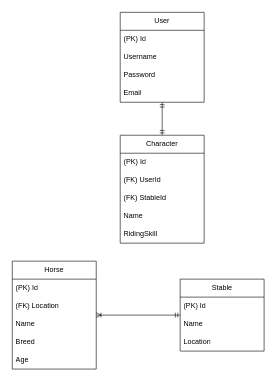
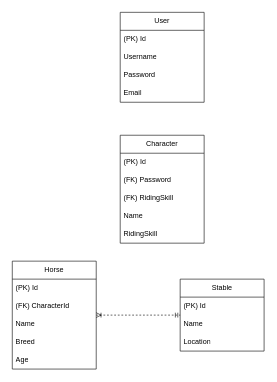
  <mxCell id="0" />
  <mxCell id="1" parent="0" />
- <mxCell id="2" style="edgeStyle=orthogonalEdgeStyle;rounded=0;orthogonalLoop=1;jettySize=auto;html=1;startArrow=ERmandOne;startFill=0;endArrow=ERmandOne;endFill=0;" edge="1" parent="1" source="3" target="19"><mxGeometry relative="1" as="geometry" /></mxCell>
  <mxCell id="3" value="User" style="swimlane;fontStyle=0;childLayout=stackLayout;horizontal=1;startSize=30;horizontalStack=0;resizeParent=1;resizeParentMax=0;resizeLast=0;collapsible=1;marginBottom=0;whiteSpace=wrap;html=1;" vertex="1" parent="1"><mxGeometry x="200" y="20" width="140" height="150" as="geometry" /></mxCell>
  <mxCell id="4" value="(PK) Id" style="text;strokeColor=none;fillColor=none;align=left;verticalAlign=middle;spacingLeft=4;spacingRight=4;overflow=hidden;points=[[0,0.5],[1,0.5]];portConstraint=eastwest;rotatable=0;whiteSpace=wrap;html=1;" vertex="1" parent="3"><mxGeometry y="30" width="140" height="30" as="geometry" /></mxCell>
  <mxCell id="5" value="Username" style="text;strokeColor=none;fillColor=none;align=left;verticalAlign=middle;spacingLeft=4;spacingRight=4;overflow=hidden;points=[[0,0.5],[1,0.5]];portConstraint=eastwest;rotatable=0;whiteSpace=wrap;html=1;" vertex="1" parent="3"><mxGeometry y="60" width="140" height="30" as="geometry" /></mxCell>
  <mxCell id="6" value="Password" style="text;strokeColor=none;fillColor=none;align=left;verticalAlign=middle;spacingLeft=4;spacingRight=4;overflow=hidden;points=[[0,0.5],[1,0.5]];portConstraint=eastwest;rotatable=0;whiteSpace=wrap;html=1;" vertex="1" parent="3"><mxGeometry y="90" width="140" height="30" as="geometry" /></mxCell>
  <mxCell id="7" value="Email" style="text;strokeColor=none;fillColor=none;align=left;verticalAlign=middle;spacingLeft=4;spacingRight=4;overflow=hidden;points=[[0,0.5],[1,0.5]];portConstraint=eastwest;rotatable=0;whiteSpace=wrap;html=1;" vertex="1" parent="3"><mxGeometry y="120" width="140" height="30" as="geometry" /></mxCell>
  <mxCell id="8" value="Stable" style="swimlane;fontStyle=0;childLayout=stackLayout;horizontal=1;startSize=30;horizontalStack=0;resizeParent=1;resizeParentMax=0;resizeLast=0;collapsible=1;marginBottom=0;whiteSpace=wrap;html=1;" vertex="1" parent="1"><mxGeometry x="300" y="465" width="140" height="120" as="geometry" /></mxCell>
  <mxCell id="9" value="(PK) Id" style="text;strokeColor=none;fillColor=none;align=left;verticalAlign=middle;spacingLeft=4;spacingRight=4;overflow=hidden;points=[[0,0.5],[1,0.5]];portConstraint=eastwest;rotatable=0;whiteSpace=wrap;html=1;" vertex="1" parent="8"><mxGeometry y="30" width="140" height="30" as="geometry" /></mxCell>
  <mxCell id="10" value="Name" style="text;strokeColor=none;fillColor=none;align=left;verticalAlign=middle;spacingLeft=4;spacingRight=4;overflow=hidden;points=[[0,0.5],[1,0.5]];portConstraint=eastwest;rotatable=0;whiteSpace=wrap;html=1;" vertex="1" parent="8"><mxGeometry y="60" width="140" height="30" as="geometry" /></mxCell>
  <mxCell id="11" value="Location" style="text;strokeColor=none;fillColor=none;align=left;verticalAlign=middle;spacingLeft=4;spacingRight=4;overflow=hidden;points=[[0,0.5],[1,0.5]];portConstraint=eastwest;rotatable=0;whiteSpace=wrap;html=1;" vertex="1" parent="8"><mxGeometry y="90" width="140" height="30" as="geometry" /></mxCell>
- <mxCell id="12" style="edgeStyle=orthogonalEdgeStyle;rounded=0;orthogonalLoop=1;jettySize=auto;html=1;startArrow=ERoneToMany;startFill=0;endArrow=ERmandOne;endFill=0;" edge="1" parent="1" source="13" target="8"><mxGeometry relative="1" as="geometry" /></mxCell>
+ <mxCell id="12" style="edgeStyle=orthogonalEdgeStyle;rounded=0;orthogonalLoop=1;jettySize=auto;html=1;startArrow=ERoneToMany;startFill=0;endArrow=ERmandOne;endFill=0;dashed=1;" edge="1" parent="1" source="13" target="8"><mxGeometry relative="1" as="geometry" /></mxCell>
  <mxCell id="13" value="Horse" style="swimlane;fontStyle=0;childLayout=stackLayout;horizontal=1;startSize=30;horizontalStack=0;resizeParent=1;resizeParentMax=0;resizeLast=0;collapsible=1;marginBottom=0;whiteSpace=wrap;html=1;" vertex="1" parent="1"><mxGeometry x="20" y="435" width="140" height="180" as="geometry" /></mxCell>
  <mxCell id="14" value="(PK) Id" style="text;strokeColor=none;fillColor=none;align=left;verticalAlign=middle;spacingLeft=4;spacingRight=4;overflow=hidden;points=[[0,0.5],[1,0.5]];portConstraint=eastwest;rotatable=0;whiteSpace=wrap;html=1;" vertex="1" parent="13"><mxGeometry y="30" width="140" height="30" as="geometry" /></mxCell>
- <mxCell id="15" value="(FK) Location" style="text;strokeColor=none;fillColor=none;align=left;verticalAlign=middle;spacingLeft=4;spacingRight=4;overflow=hidden;points=[[0,0.5],[1,0.5]];portConstraint=eastwest;rotatable=0;whiteSpace=wrap;html=1;" vertex="1" parent="13"><mxGeometry y="60" width="140" height="30" as="geometry" /></mxCell>
+ <mxCell id="15" value="(FK) CharacterId" style="text;strokeColor=none;fillColor=none;align=left;verticalAlign=middle;spacingLeft=4;spacingRight=4;overflow=hidden;points=[[0,0.5],[1,0.5]];portConstraint=eastwest;rotatable=0;whiteSpace=wrap;html=1;" vertex="1" parent="13"><mxGeometry y="60" width="140" height="30" as="geometry" /></mxCell>
  <mxCell id="16" value="Name" style="text;strokeColor=none;fillColor=none;align=left;verticalAlign=middle;spacingLeft=4;spacingRight=4;overflow=hidden;points=[[0,0.5],[1,0.5]];portConstraint=eastwest;rotatable=0;whiteSpace=wrap;html=1;" vertex="1" parent="13"><mxGeometry y="90" width="140" height="30" as="geometry" /></mxCell>
  <mxCell id="17" value="Breed" style="text;strokeColor=none;fillColor=none;align=left;verticalAlign=middle;spacingLeft=4;spacingRight=4;overflow=hidden;points=[[0,0.5],[1,0.5]];portConstraint=eastwest;rotatable=0;whiteSpace=wrap;html=1;" vertex="1" parent="13"><mxGeometry y="120" width="140" height="30" as="geometry" /></mxCell>
  <mxCell id="18" value="Age" style="text;strokeColor=none;fillColor=none;align=left;verticalAlign=middle;spacingLeft=4;spacingRight=4;overflow=hidden;points=[[0,0.5],[1,0.5]];portConstraint=eastwest;rotatable=0;whiteSpace=wrap;html=1;" vertex="1" parent="13"><mxGeometry y="150" width="140" height="30" as="geometry" /></mxCell>
  <mxCell id="19" value="Character" style="swimlane;fontStyle=0;childLayout=stackLayout;horizontal=1;startSize=30;horizontalStack=0;resizeParent=1;resizeParentMax=0;resizeLast=0;collapsible=1;marginBottom=0;whiteSpace=wrap;html=1;" vertex="1" parent="1"><mxGeometry x="200" y="225" width="140" height="180" as="geometry" /></mxCell>
  <mxCell id="20" value="(PK) Id" style="text;strokeColor=none;fillColor=none;align=left;verticalAlign=middle;spacingLeft=4;spacingRight=4;overflow=hidden;points=[[0,0.5],[1,0.5]];portConstraint=eastwest;rotatable=0;whiteSpace=wrap;html=1;" vertex="1" parent="19"><mxGeometry y="30" width="140" height="30" as="geometry" /></mxCell>
- <mxCell id="21" value="(FK) UserId" style="text;strokeColor=none;fillColor=none;align=left;verticalAlign=middle;spacingLeft=4;spacingRight=4;overflow=hidden;points=[[0,0.5],[1,0.5]];portConstraint=eastwest;rotatable=0;whiteSpace=wrap;html=1;" vertex="1" parent="19"><mxGeometry y="60" width="140" height="30" as="geometry" /></mxCell>
- <mxCell id="22" value="(FK) StableId" style="text;strokeColor=none;fillColor=none;align=left;verticalAlign=middle;spacingLeft=4;spacingRight=4;overflow=hidden;points=[[0,0.5],[1,0.5]];portConstraint=eastwest;rotatable=0;whiteSpace=wrap;html=1;" vertex="1" parent="19"><mxGeometry y="90" width="140" height="30" as="geometry" /></mxCell>
+ <mxCell id="21" value="(FK) Password" style="text;strokeColor=none;fillColor=none;align=left;verticalAlign=middle;spacingLeft=4;spacingRight=4;overflow=hidden;points=[[0,0.5],[1,0.5]];portConstraint=eastwest;rotatable=0;whiteSpace=wrap;html=1;" vertex="1" parent="19"><mxGeometry y="60" width="140" height="30" as="geometry" /></mxCell>
+ <mxCell id="22" value="(FK) RidingSkill" style="text;strokeColor=none;fillColor=none;align=left;verticalAlign=middle;spacingLeft=4;spacingRight=4;overflow=hidden;points=[[0,0.5],[1,0.5]];portConstraint=eastwest;rotatable=0;whiteSpace=wrap;html=1;" vertex="1" parent="19"><mxGeometry y="90" width="140" height="30" as="geometry" /></mxCell>
  <mxCell id="23" value="Name" style="text;strokeColor=none;fillColor=none;align=left;verticalAlign=middle;spacingLeft=4;spacingRight=4;overflow=hidden;points=[[0,0.5],[1,0.5]];portConstraint=eastwest;rotatable=0;whiteSpace=wrap;html=1;" vertex="1" parent="19"><mxGeometry y="120" width="140" height="30" as="geometry" /></mxCell>
  <mxCell id="24" value="RidingSkill" style="text;strokeColor=none;fillColor=none;align=left;verticalAlign=middle;spacingLeft=4;spacingRight=4;overflow=hidden;points=[[0,0.5],[1,0.5]];portConstraint=eastwest;rotatable=0;whiteSpace=wrap;html=1;" vertex="1" parent="19"><mxGeometry y="150" width="140" height="30" as="geometry" /></mxCell>
